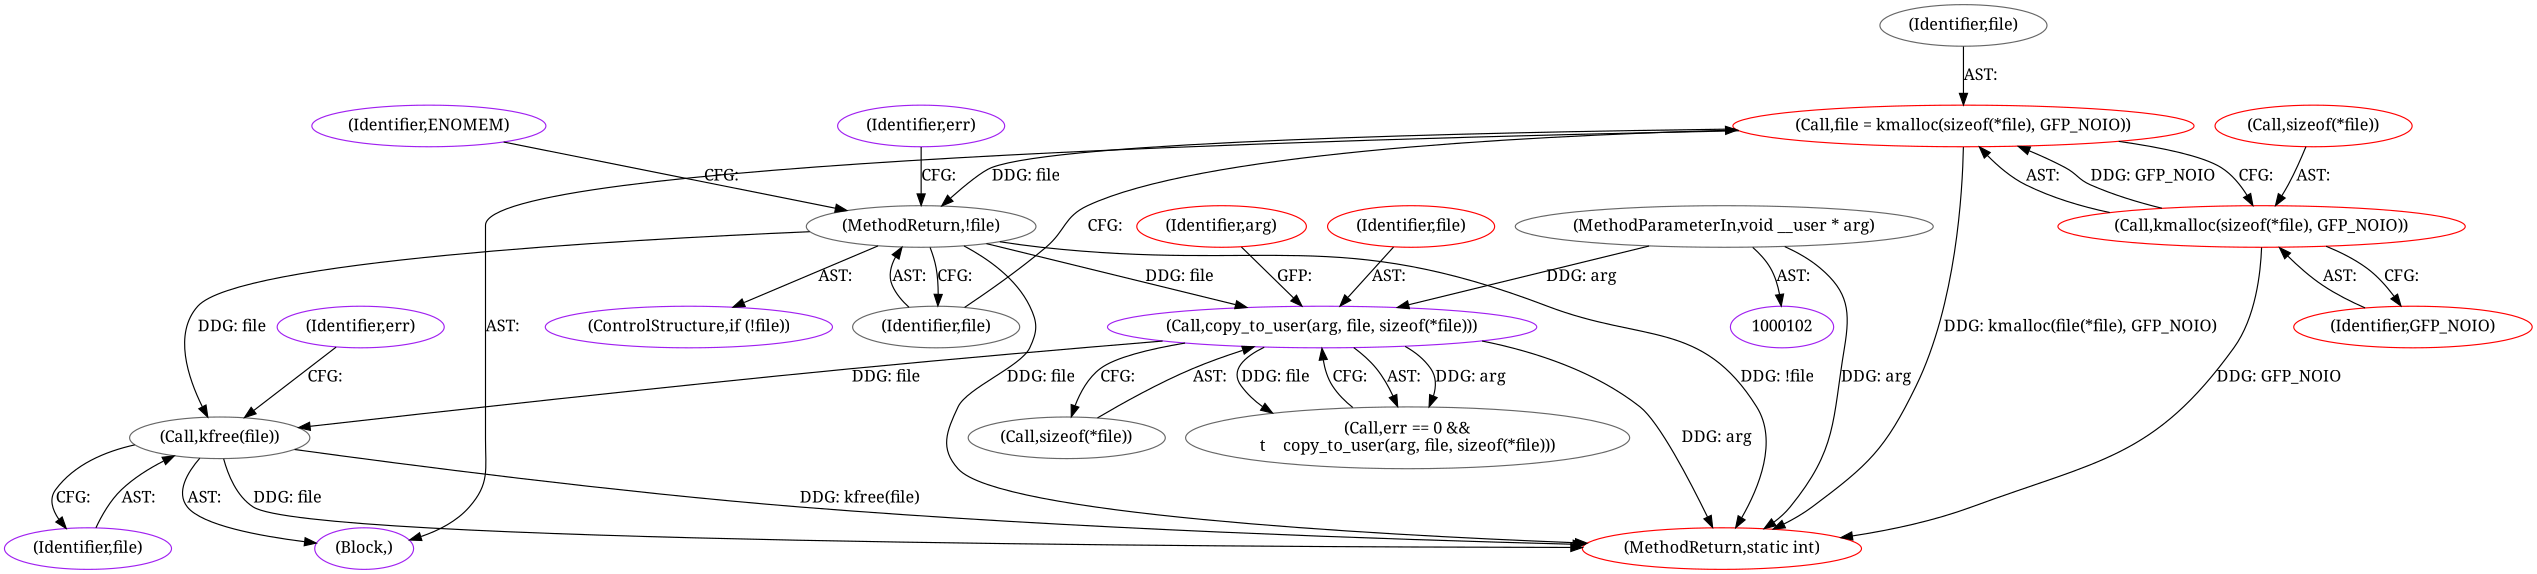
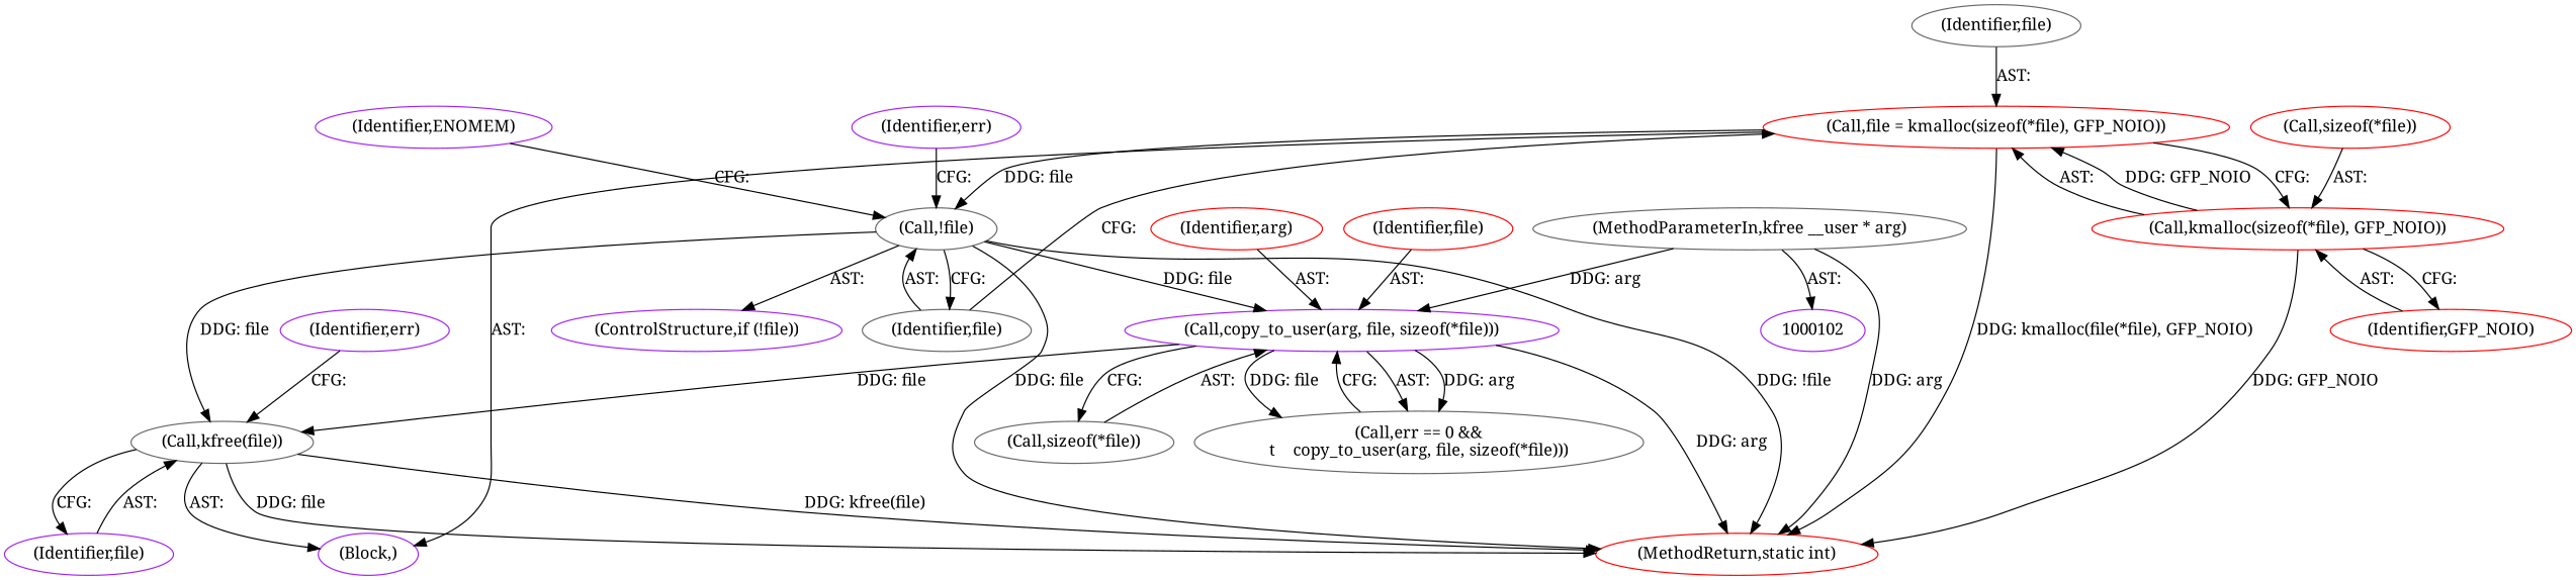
  digraph {
    fontname="Noto Serif"
    node [color=purple fontname="Noto Serif"]
    edge [fontname="Noto Serif"]
    n1 [color=gray40 label="(Call,kfree(file))"]
    n2 [label="(Block,)"]
    n3 [color=red label="(MethodReturn,static int)"]
    n4 [label="(Identifier,file)"]
-   n5 [color=gray40 label="(MethodReturn,!file)"]
+   n5 [color=gray40 label="(Call,!file)"]
    n6 [label="(Call,copy_to_user(arg, file, sizeof(*file)))"]
    n7 [label="(ControlStructure,if (!file))"]
    n8 [color=gray40 label="(Identifier,file)"]
    n9 [color=gray40 label="(Call,sizeof(*file))"]
    n10 [color=gray40 label="(Call,err == 0 &&\n\t    copy_to_user(arg, file, sizeof(*file)))"]
    n11 [color=red label="(Call,file = kmalloc(sizeof(*file), GFP_NOIO))"]
    n12 [color=red label="(Call,kmalloc(sizeof(*file), GFP_NOIO))"]
    n13 [color=red label="(Identifier,GFP_NOIO)"]
-   n14 [color=gray40 label="(MethodParameterIn,void __user * arg)"]
+   n14 [color=gray40 label="(MethodParameterIn,kfree __user * arg)"]
    1000102
    n16 [label="(Identifier,ENOMEM)"]
    n17 [label="(Identifier,err)"]
    n18 [color=red label="(Call,sizeof(*file))"]
    n19 [color=red label="(Identifier,arg)"]
    n20 [label="(Identifier,err)"]
    n21 [color=gray40 label="(Identifier,file)"]
    n22 [color=red label="(Identifier,file)"]
    n1 -> n2 [label="AST: "]
    n1 -> n3 [label="DDG: file"]
    n1 -> n3 [label="DDG: kfree(file)"]
    n1 -> n4 [label="CFG: "]
    n4 -> n1 [label="AST: "]
    n5 -> n1 [label="DDG: file"]
    n5 -> n3 [label="DDG: file"]
    n5 -> n3 [label="DDG: !file"]
    n5 -> n6 [label="DDG: file"]
    n5 -> n7 [label="AST: "]
    n5 -> n8 [label="CFG: "]
    n6 -> n1 [label="DDG: file"]
    n6 -> n3 [label="DDG: arg"]
    n6 -> n9 [label="CFG: "]
    n6 -> n10 [label="AST: "]
    n6 -> n10 [label="DDG: arg"]
    n6 -> n10 [label="DDG: file"]
    n8 -> n5 [label="AST: "]
    n8 -> n11 [label="CFG: "]
    n9 -> n6 [label="AST: "]
    n10 -> n6 [label="CFG: "]
    n11 -> n2 [label="AST: "]
    n11 -> n3 [label="DDG: kmalloc(file(*file), GFP_NOIO)"]
    n11 -> n5 [label="DDG: file"]
    n11 -> n12 [label="CFG: "]
    n12 -> n3 [label="DDG: GFP_NOIO"]
    n12 -> n11 [label="AST: "]
    n12 -> n11 [label="DDG: GFP_NOIO"]
    n12 -> n13 [label="CFG: "]
    n13 -> n12 [label="AST: "]
    n14 -> n3 [label="DDG: arg"]
    n14 -> n6 [label="DDG: arg"]
    n14 -> 1000102 [label="AST: "]
    n16 -> n5 [label="CFG: "]
    n17 -> n1 [label="CFG: "]
    n18 -> n12 [label="AST: "]
-   n19 -> n6 [label="GFP: "]
+   n19 -> n6 [label="AST: "]
    n20 -> n5 [label="CFG: "]
    n21 -> n11 [label="AST: "]
    n22 -> n6 [label="AST: "]
  }
